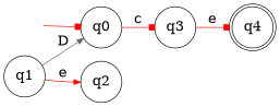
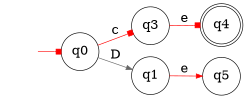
  digraph {
    rankdir=LR
    node [fontsize=20 shape=circle]
    edge [arrowhead=box color=red fontsize="20pt"]
    "" [shape=plaintext]
    n2 [label=q0]
    n3 [label=q3]
    n4 [label=q1]
    n5 [label=q4 shape=doublecircle]
-   n6 [label=q2]
+   n6 [label=q5]
    "" -> n2
    n2 -> n3 [label=c]
-   n4 -> n2 [arrowhead=normal color=gray40 label=D]
+   n2 -> n4 [arrowhead=normal color=gray40 label=D]
    n3 -> n5 [label=e]
    n4 -> n6 [arrowhead=normal label=e]
  }
